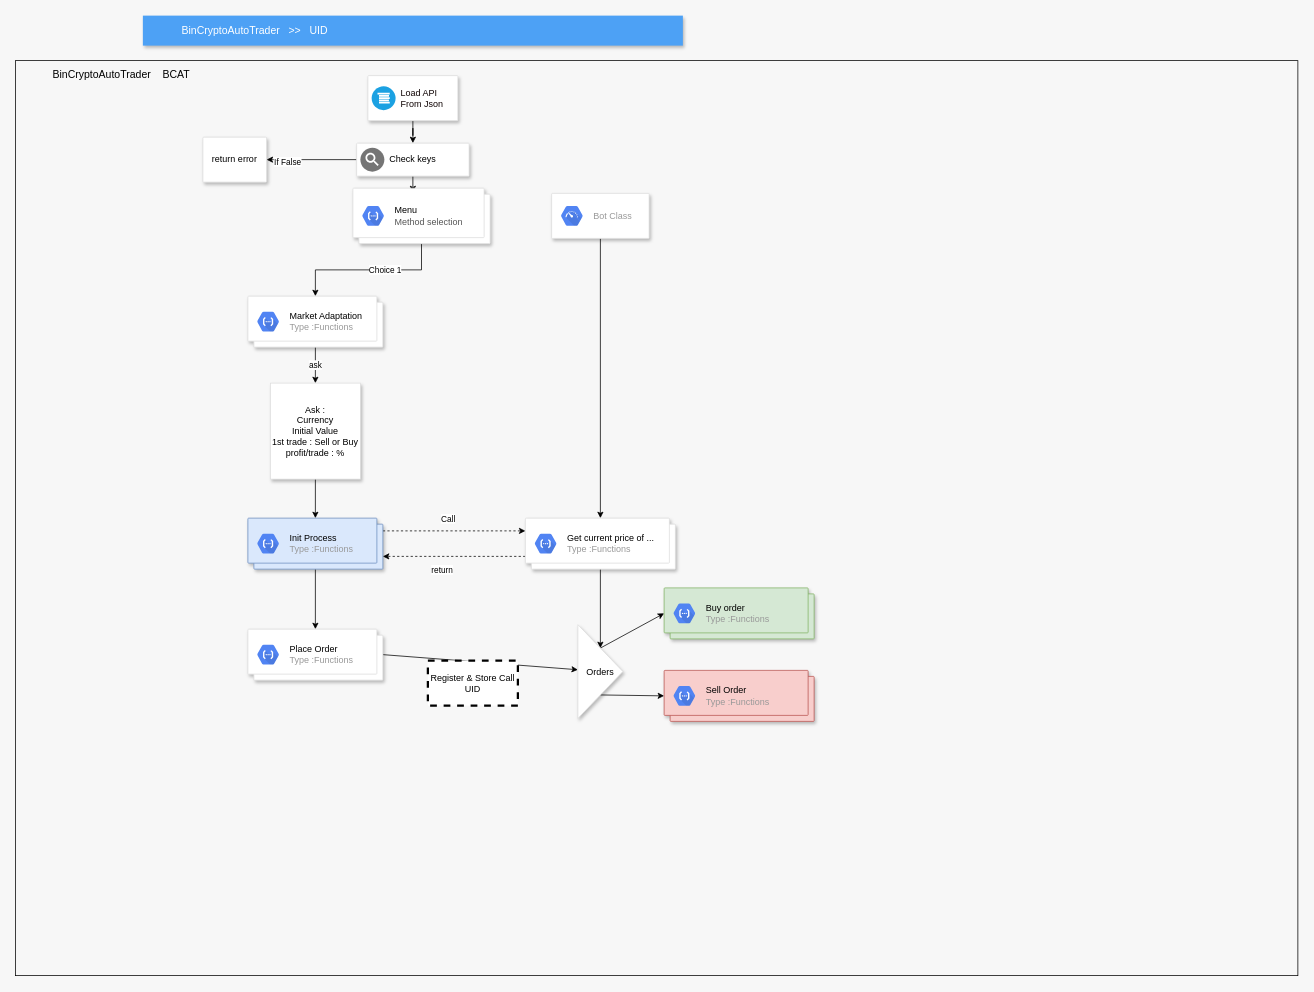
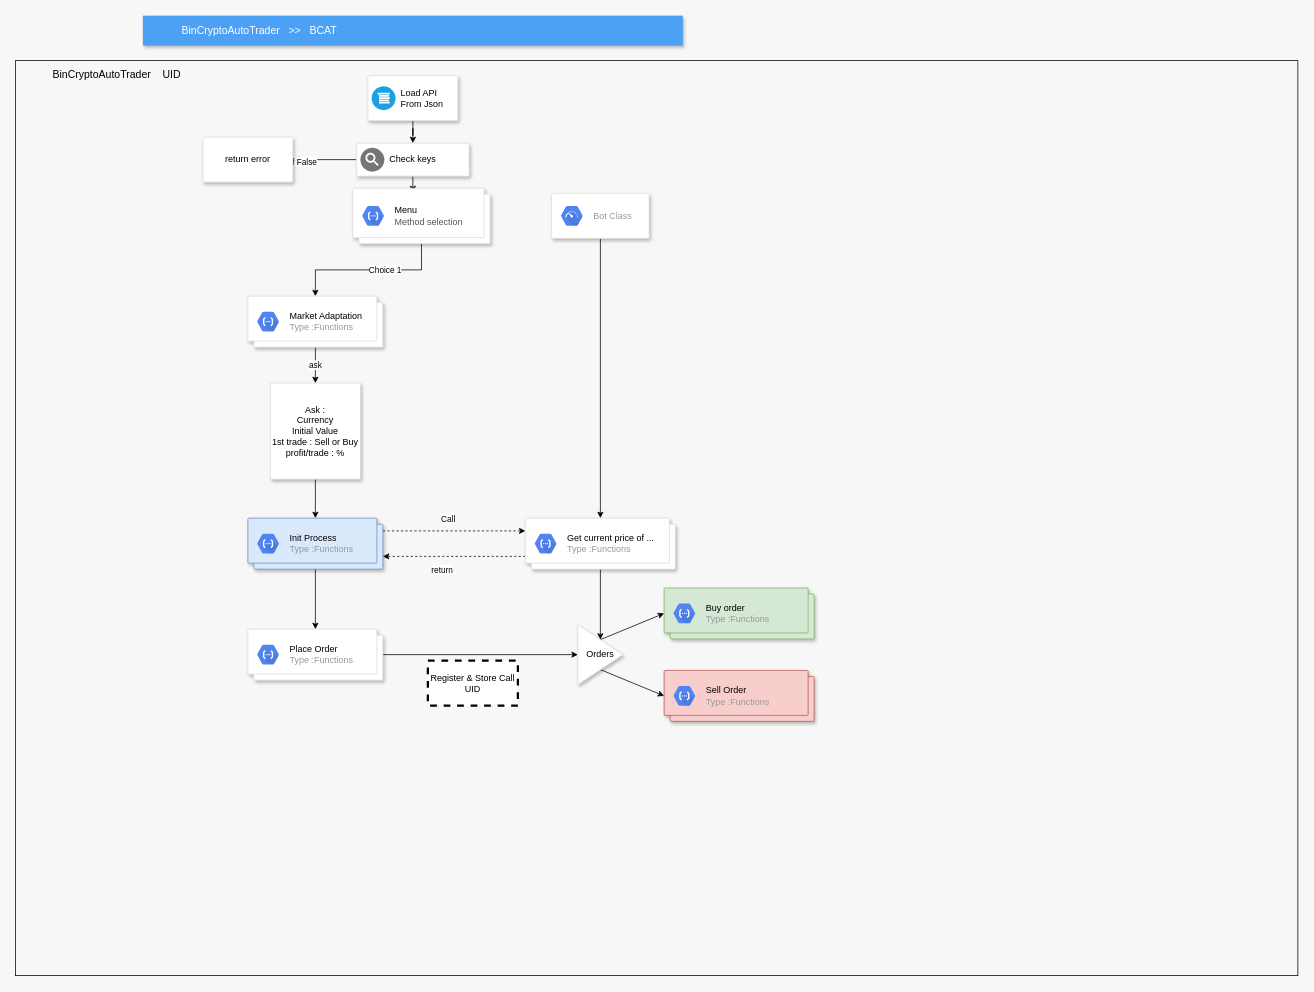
  <mxCell id="0" />
  <mxCell id="1" parent="0" />
- <mxCell id="2" value="BinCryptoAutoTrader&amp;nbsp; &amp;nbsp; BCAT&lt;br&gt;" style="shadow=0;fontSize=14;align=left;spacing=10;9E9E9E;verticalAlign=top;spacingTop=-4;fontStyle=0;spacingLeft=40;html=1;fillColor=#F7F7F7;" parent="1" vertex="1"><mxGeometry x="20" y="80" width="1710" height="1220" as="geometry" /></mxCell>
- <mxCell id="3" value="BinCryptoAutoTrader&amp;nbsp; &amp;nbsp;&amp;gt;&amp;gt;&amp;nbsp; &amp;nbsp;UID" style="fillColor=#4DA1F5;strokeColor=none;shadow=1;gradientColor=none;fontSize=14;align=left;spacingLeft=50;fontColor=#ffffff;html=1;" parent="1" vertex="1"><mxGeometry x="190" y="20" width="720" height="40" as="geometry" /></mxCell>
+ <mxCell id="2" value="BinCryptoAutoTrader&amp;nbsp; &amp;nbsp; UID&lt;br&gt;" style="shadow=0;fontSize=14;align=left;spacing=10;9E9E9E;verticalAlign=top;spacingTop=-4;fontStyle=0;spacingLeft=40;html=1;fillColor=#F7F7F7;" parent="1" vertex="1"><mxGeometry x="20" y="80" width="1710" height="1220" as="geometry" /></mxCell>
+ <mxCell id="3" value="BinCryptoAutoTrader&amp;nbsp; &amp;nbsp;&amp;gt;&amp;gt;&amp;nbsp; &amp;nbsp;BCAT" style="fillColor=#4DA1F5;strokeColor=none;shadow=1;gradientColor=none;fontSize=14;align=left;spacingLeft=50;fontColor=#ffffff;html=1;" parent="1" vertex="1"><mxGeometry x="190" y="20" width="720" height="40" as="geometry" /></mxCell>
  <mxCell id="4" style="edgeStyle=orthogonalEdgeStyle;rounded=0;orthogonalLoop=1;jettySize=auto;html=1;exitX=0.5;exitY=1;exitDx=0;exitDy=0;" parent="1" source="5" target="10" edge="1"><mxGeometry relative="1" as="geometry" /></mxCell>
  <mxCell id="5" value="" style="strokeColor=#dddddd;shadow=1;strokeWidth=1;rounded=1;absoluteArcSize=1;arcSize=2;" parent="1" vertex="1"><mxGeometry x="490" y="100" width="120" height="60" as="geometry" /></mxCell>
  <mxCell id="6" value="&lt;font color=&quot;#0f0303&quot;&gt;Load API &lt;br&gt;From Json&lt;/font&gt;" style="dashed=0;connectable=0;html=1;fillColor=#1ba1e2;strokeColor=#006EAF;shape=mxgraph.gcp2.logs_api;part=1;labelPosition=right;verticalLabelPosition=middle;align=left;verticalAlign=middle;spacingLeft=5;fontSize=12;fontColor=#ffffff;" parent="5" vertex="1"><mxGeometry y="0.5" width="32" height="32" relative="1" as="geometry"><mxPoint x="5" y="-16" as="offset" /></mxGeometry></mxCell>
  <mxCell id="7" value="" style="edgeStyle=orthogonalEdgeStyle;rounded=0;orthogonalLoop=1;jettySize=auto;html=1;" parent="1" source="10" target="12" edge="1"><mxGeometry relative="1" as="geometry" /></mxCell>
  <mxCell id="8" value="If False" style="edgeLabel;html=1;align=center;verticalAlign=middle;resizable=0;points=[];" vertex="1" connectable="0" parent="7"><mxGeometry x="0.202" y="1" relative="1" as="geometry"><mxPoint x="-20.83" y="1" as="offset" /></mxGeometry></mxCell>
  <mxCell id="9" style="edgeStyle=orthogonalEdgeStyle;rounded=0;orthogonalLoop=1;jettySize=auto;html=1;exitX=0.5;exitY=1;exitDx=0;exitDy=0;entryX=0.437;entryY=0.074;entryDx=0;entryDy=0;entryPerimeter=0;" parent="1" source="10" target="15" edge="1"><mxGeometry relative="1" as="geometry" /></mxCell>
  <mxCell id="10" value="" style="strokeColor=#dddddd;shadow=1;strokeWidth=1;rounded=1;absoluteArcSize=1;arcSize=2;" parent="1" vertex="1"><mxGeometry x="475" y="190" width="150" height="44" as="geometry" /></mxCell>
  <mxCell id="11" value="Check keys" style="dashed=0;connectable=0;html=1;fillColor=#757575;strokeColor=none;shape=mxgraph.gcp2.service_discovery;part=1;labelPosition=right;verticalLabelPosition=middle;align=left;verticalAlign=middle;spacingLeft=5;fontSize=12;" parent="10" vertex="1"><mxGeometry y="0.5" width="32" height="32" relative="1" as="geometry"><mxPoint x="5" y="-16" as="offset" /></mxGeometry></mxCell>
- <mxCell id="12" value="return error" style="whiteSpace=wrap;html=1;rounded=1;shadow=1;strokeColor=#dddddd;strokeWidth=1;arcSize=2;" parent="1" vertex="1"><mxGeometry x="270" y="182" width="85" height="60" as="geometry" /></mxCell>
+ <mxCell id="12" value="return error" style="whiteSpace=wrap;html=1;rounded=1;shadow=1;strokeColor=#dddddd;strokeWidth=1;arcSize=2;" parent="1" vertex="1"><mxGeometry x="270" y="182" width="120" height="60" as="geometry" /></mxCell>
  <mxCell id="13" style="edgeStyle=orthogonalEdgeStyle;rounded=0;orthogonalLoop=1;jettySize=auto;html=1;exitX=0.5;exitY=1;exitDx=0;exitDy=0;" parent="1" source="15" target="18" edge="1"><mxGeometry relative="1" as="geometry" /></mxCell>
  <mxCell id="14" value="Choice 1" style="edgeLabel;html=1;align=center;verticalAlign=middle;resizable=0;points=[];" parent="13" vertex="1" connectable="0"><mxGeometry x="0.125" y="-1" relative="1" as="geometry"><mxPoint x="34.69" as="offset" /></mxGeometry></mxCell>
  <mxCell id="15" value="" style="shape=mxgraph.gcp2.doubleRect;strokeColor=#dddddd;shadow=1;strokeWidth=1;" parent="1" vertex="1"><mxGeometry x="470" y="250" width="183" height="74" as="geometry" /></mxCell>
  <mxCell id="16" value="&lt;font color=&quot;#000000&quot;&gt;Menu&lt;br&gt;&lt;/font&gt;&lt;font color=&quot;#575757&quot;&gt;Method selection&lt;/font&gt;&lt;font color=&quot;#000000&quot;&gt;&lt;br&gt;&lt;/font&gt;" style="dashed=0;connectable=0;html=1;fillColor=#5184F3;strokeColor=none;shape=mxgraph.gcp2.hexIcon;prIcon=cloud_functions;part=1;labelPosition=right;verticalLabelPosition=middle;align=left;verticalAlign=middle;spacingLeft=5;fontColor=#999999;fontSize=12;" parent="15" vertex="1"><mxGeometry y="0.5" width="44" height="39" relative="1" as="geometry"><mxPoint x="5" y="-19.5" as="offset" /></mxGeometry></mxCell>
  <mxCell id="17" value="ask" style="edgeStyle=orthogonalEdgeStyle;rounded=0;orthogonalLoop=1;jettySize=auto;html=1;exitX=0.5;exitY=1;exitDx=0;exitDy=0;entryX=0.5;entryY=0;entryDx=0;entryDy=0;" parent="1" source="18" target="21" edge="1"><mxGeometry relative="1" as="geometry"><mxPoint x="410" y="582" as="targetPoint" /></mxGeometry></mxCell>
  <mxCell id="18" value="" style="shape=mxgraph.gcp2.doubleRect;strokeColor=#dddddd;shadow=1;strokeWidth=1;" parent="1" vertex="1"><mxGeometry x="330" y="394" width="180" height="68" as="geometry" /></mxCell>
  <mxCell id="19" value="&lt;font color=&quot;#000000&quot;&gt;Market Adaptation&lt;/font&gt;&lt;br&gt;Type :Functions" style="dashed=0;connectable=0;html=1;fillColor=#5184F3;strokeColor=none;shape=mxgraph.gcp2.hexIcon;prIcon=cloud_functions;part=1;labelPosition=right;verticalLabelPosition=middle;align=left;verticalAlign=middle;spacingLeft=5;fontColor=#999999;fontSize=12;" parent="18" vertex="1"><mxGeometry y="0.5" width="44" height="39" relative="1" as="geometry"><mxPoint x="5" y="-19.5" as="offset" /></mxGeometry></mxCell>
  <mxCell id="20" value="" style="edgeStyle=orthogonalEdgeStyle;rounded=0;orthogonalLoop=1;jettySize=auto;html=1;entryX=0.5;entryY=0;entryDx=0;entryDy=0;" parent="1" source="21" target="28" edge="1"><mxGeometry relative="1" as="geometry" /></mxCell>
  <mxCell id="21" value="Ask :&lt;br&gt;Currency&lt;br&gt;Initial Value&lt;br&gt;1st trade : Sell or Buy&lt;br&gt;profit/trade : %" style="whiteSpace=wrap;html=1;shadow=1;strokeColor=#dddddd;strokeWidth=1;" parent="1" vertex="1"><mxGeometry x="360" y="510" width="120" height="128" as="geometry" /></mxCell>
  <mxCell id="22" value="" style="edgeStyle=orthogonalEdgeStyle;rounded=0;orthogonalLoop=1;jettySize=auto;html=1;entryX=0.5;entryY=0;entryDx=0;entryDy=0;" edge="1" parent="1" source="23" target="33"><mxGeometry relative="1" as="geometry"><mxPoint x="800" y="406" as="targetPoint" /></mxGeometry></mxCell>
  <mxCell id="23" value="" style="strokeColor=#dddddd;shadow=1;strokeWidth=1;rounded=1;absoluteArcSize=1;arcSize=2;" parent="1" vertex="1"><mxGeometry x="735" y="257" width="130" height="60" as="geometry" /></mxCell>
  <mxCell id="24" value="Bot Class" style="dashed=0;connectable=0;html=1;fillColor=#5184F3;strokeColor=none;shape=mxgraph.gcp2.hexIcon;prIcon=standard_network_tier;part=1;labelPosition=right;verticalLabelPosition=middle;align=left;verticalAlign=middle;spacingLeft=5;fontColor=#999999;fontSize=12;" parent="23" vertex="1"><mxGeometry y="0.5" width="44" height="39" relative="1" as="geometry"><mxPoint x="5" y="-19.5" as="offset" /></mxGeometry></mxCell>
  <mxCell id="25" style="edgeStyle=none;rounded=0;orthogonalLoop=1;jettySize=auto;html=1;exitX=1;exitY=0.25;exitDx=0;exitDy=0;entryX=0;entryY=0.25;entryDx=0;entryDy=0;dashed=1;startArrow=none;startFill=0;endArrow=classic;endFill=1;" edge="1" parent="1" source="28" target="33"><mxGeometry relative="1" as="geometry" /></mxCell>
  <mxCell id="26" value="Call" style="edgeLabel;html=1;align=center;verticalAlign=middle;resizable=0;points=[];" vertex="1" connectable="0" parent="25"><mxGeometry x="0.107" y="-2" relative="1" as="geometry"><mxPoint x="-18.82" y="-19" as="offset" /></mxGeometry></mxCell>
  <mxCell id="27" style="edgeStyle=none;rounded=0;orthogonalLoop=1;jettySize=auto;html=1;exitX=0.5;exitY=1;exitDx=0;exitDy=0;entryX=0.5;entryY=0;entryDx=0;entryDy=0;startArrow=none;startFill=0;endArrow=classic;endFill=1;" edge="1" parent="1" source="28" target="36"><mxGeometry relative="1" as="geometry" /></mxCell>
  <mxCell id="28" value="" style="shape=mxgraph.gcp2.doubleRect;strokeColor=#6c8ebf;shadow=1;strokeWidth=1;gradientDirection=north;sketch=0;fillColor=#dae8fc;" vertex="1" parent="1"><mxGeometry x="330" y="690" width="180" height="68" as="geometry" /></mxCell>
  <mxCell id="29" value="&lt;font color=&quot;#000000&quot;&gt;Init Process&lt;/font&gt;&lt;br&gt;Type :Functions" style="dashed=0;connectable=0;html=1;fillColor=#5184F3;strokeColor=none;shape=mxgraph.gcp2.hexIcon;prIcon=cloud_functions;part=1;labelPosition=right;verticalLabelPosition=middle;align=left;verticalAlign=middle;spacingLeft=5;fontColor=#999999;fontSize=12;" vertex="1" parent="28"><mxGeometry y="0.5" width="44" height="39" relative="1" as="geometry"><mxPoint x="5" y="-19.5" as="offset" /></mxGeometry></mxCell>
  <mxCell id="30" style="edgeStyle=none;rounded=0;orthogonalLoop=1;jettySize=auto;html=1;exitX=0;exitY=0.75;exitDx=0;exitDy=0;entryX=1;entryY=0.75;entryDx=0;entryDy=0;dashed=1;startArrow=none;startFill=0;" edge="1" parent="1" source="33" target="28"><mxGeometry relative="1" as="geometry" /></mxCell>
  <mxCell id="31" value="return" style="edgeLabel;html=1;align=center;verticalAlign=middle;resizable=0;points=[];" vertex="1" connectable="0" parent="30"><mxGeometry x="-0.189" y="1" relative="1" as="geometry"><mxPoint x="-34.12" y="16" as="offset" /></mxGeometry></mxCell>
  <mxCell id="32" value="" style="edgeStyle=none;rounded=0;orthogonalLoop=1;jettySize=auto;html=1;startArrow=none;startFill=0;endArrow=classic;endFill=1;" edge="1" parent="1" source="33" target="40"><mxGeometry relative="1" as="geometry" /></mxCell>
  <mxCell id="33" value="" style="shape=mxgraph.gcp2.doubleRect;strokeColor=#dddddd;shadow=1;strokeWidth=1;" vertex="1" parent="1"><mxGeometry x="700" y="690" width="200" height="68" as="geometry" /></mxCell>
  <mxCell id="34" value="&lt;font color=&quot;#000000&quot;&gt;Get current price of ...&lt;/font&gt;&lt;br&gt;Type :Functions" style="dashed=0;connectable=0;html=1;fillColor=#5184F3;strokeColor=none;shape=mxgraph.gcp2.hexIcon;prIcon=cloud_functions;part=1;labelPosition=right;verticalLabelPosition=middle;align=left;verticalAlign=middle;spacingLeft=5;fontColor=#999999;fontSize=12;" vertex="1" parent="33"><mxGeometry y="0.5" width="44" height="39" relative="1" as="geometry"><mxPoint x="5" y="-19.5" as="offset" /></mxGeometry></mxCell>
  <mxCell id="35" style="edgeStyle=none;rounded=0;orthogonalLoop=1;jettySize=auto;html=1;exitX=1;exitY=0.5;exitDx=0;exitDy=0;startArrow=none;startFill=0;endArrow=classic;endFill=1;" edge="1" parent="1" source="36" target="40"><mxGeometry relative="1" as="geometry" /></mxCell>
  <mxCell id="36" value="" style="shape=mxgraph.gcp2.doubleRect;strokeColor=#dddddd;shadow=1;strokeWidth=1;" vertex="1" parent="1"><mxGeometry x="330" y="838" width="180" height="68" as="geometry" /></mxCell>
  <mxCell id="37" value="&lt;font color=&quot;#000000&quot;&gt;Place Order&lt;/font&gt;&lt;br&gt;Type :Functions" style="dashed=0;connectable=0;html=1;fillColor=#5184F3;strokeColor=none;shape=mxgraph.gcp2.hexIcon;prIcon=cloud_functions;part=1;labelPosition=right;verticalLabelPosition=middle;align=left;verticalAlign=middle;spacingLeft=5;fontColor=#999999;fontSize=12;" vertex="1" parent="36"><mxGeometry y="0.5" width="44" height="39" relative="1" as="geometry"><mxPoint x="5" y="-19.5" as="offset" /></mxGeometry></mxCell>
  <mxCell id="38" style="edgeStyle=none;rounded=0;orthogonalLoop=1;jettySize=auto;html=1;exitX=0.5;exitY=0;exitDx=0;exitDy=0;entryX=0;entryY=0.5;entryDx=0;entryDy=0;startArrow=none;startFill=0;endArrow=classic;endFill=1;" edge="1" parent="1" source="40" target="41"><mxGeometry relative="1" as="geometry" /></mxCell>
  <mxCell id="39" style="edgeStyle=none;rounded=0;orthogonalLoop=1;jettySize=auto;html=1;exitX=0.5;exitY=1;exitDx=0;exitDy=0;entryX=0;entryY=0.5;entryDx=0;entryDy=0;startArrow=none;startFill=0;endArrow=classic;endFill=1;" edge="1" parent="1" source="40" target="43"><mxGeometry relative="1" as="geometry" /></mxCell>
- <mxCell id="40" value="Orders" style="triangle;whiteSpace=wrap;html=1;shadow=1;strokeColor=#dddddd;strokeWidth=1;" vertex="1" parent="1"><mxGeometry x="770" y="832" width="60" height="125" as="geometry" /></mxCell>
+ <mxCell id="40" value="Orders" style="triangle;whiteSpace=wrap;html=1;shadow=1;strokeColor=#dddddd;strokeWidth=1;" vertex="1" parent="1"><mxGeometry x="770" y="832" width="60" height="80" as="geometry" /></mxCell>
  <mxCell id="41" value="" style="shape=mxgraph.gcp2.doubleRect;strokeColor=#82b366;shadow=1;strokeWidth=1;fillColor=#d5e8d4;" vertex="1" parent="1"><mxGeometry x="885" y="783" width="200" height="68" as="geometry" /></mxCell>
  <mxCell id="42" value="&lt;font color=&quot;#000000&quot;&gt;Buy order&lt;/font&gt;&lt;br&gt;Type :Functions" style="dashed=0;connectable=0;html=1;fillColor=#5184F3;strokeColor=none;shape=mxgraph.gcp2.hexIcon;prIcon=cloud_functions;part=1;labelPosition=right;verticalLabelPosition=middle;align=left;verticalAlign=middle;spacingLeft=5;fontColor=#999999;fontSize=12;" vertex="1" parent="41"><mxGeometry y="0.5" width="44" height="39" relative="1" as="geometry"><mxPoint x="5" y="-19.5" as="offset" /></mxGeometry></mxCell>
  <mxCell id="43" value="" style="shape=mxgraph.gcp2.doubleRect;strokeColor=#b85450;shadow=1;strokeWidth=1;fillColor=#f8cecc;" vertex="1" parent="1"><mxGeometry x="885" y="893" width="200" height="68" as="geometry" /></mxCell>
  <mxCell id="44" value="&lt;font color=&quot;#000000&quot;&gt;Sell Order&lt;/font&gt;&lt;br&gt;Type :Functions" style="dashed=0;connectable=0;html=1;fillColor=#5184F3;strokeColor=none;shape=mxgraph.gcp2.hexIcon;prIcon=cloud_functions;part=1;labelPosition=right;verticalLabelPosition=middle;align=left;verticalAlign=middle;spacingLeft=5;fontColor=#999999;fontSize=12;" vertex="1" parent="43"><mxGeometry y="0.5" width="44" height="39" relative="1" as="geometry"><mxPoint x="5" y="-19.5" as="offset" /></mxGeometry></mxCell>
  <mxCell id="45" value="Register &amp;amp; Store Call UID" style="whiteSpace=wrap;html=1;dashed=1;sketch=0;strokeWidth=3;gradientColor=none;" vertex="1" parent="1"><mxGeometry x="570" y="880" width="120" height="60" as="geometry" /></mxCell>
